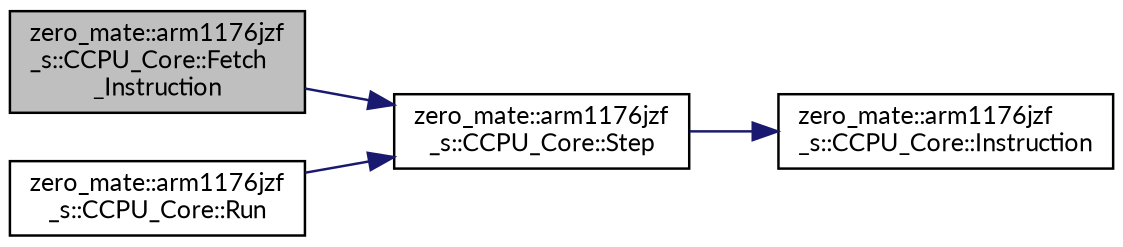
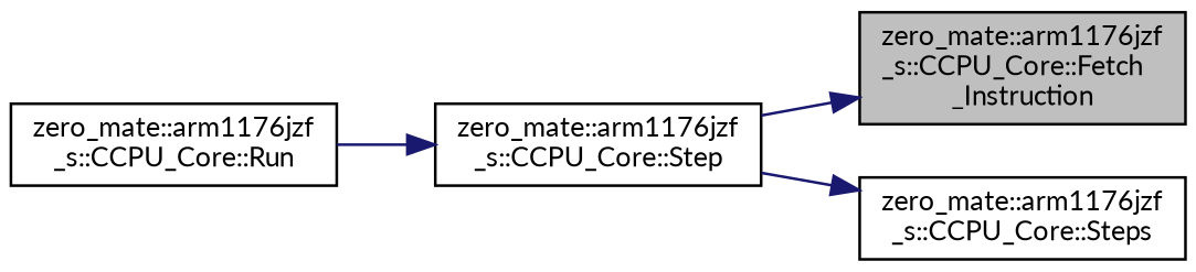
  digraph {
    fontname=Lato
    rankdir=RL
    node [color=black fontname=Lato fontsize=10 shape=record]
    edge [color=midnightblue dir=back fontname=Lato fontsize=10 labelfontname=Helvetica labelfontsize=10 style=solid]
    n1 [fillcolor=grey75 fontcolor=black height=0.2 label="zero_mate::arm1176jzf\l_s::CCPU_Core::Fetch\l_Instruction" style=filled width=0.4]
    n2 [height=0.2 label="zero_mate::arm1176jzf\l_s::CCPU_Core::Step" width=0.4]
    n3 [height=0.2 label="zero_mate::arm1176jzf\l_s::CCPU_Core::Run" width=0.4]
-   n4 [height=0.2 label="zero_mate::arm1176jzf\l_s::CCPU_Core::Instruction" width=0.4]
-   n2 -> n1
+   n4 [height=0.2 label="zero_mate::arm1176jzf\l_s::CCPU_Core::Steps" width=0.4]
+   n1 -> n2
    n2 -> n3
    n4 -> n2
  }
